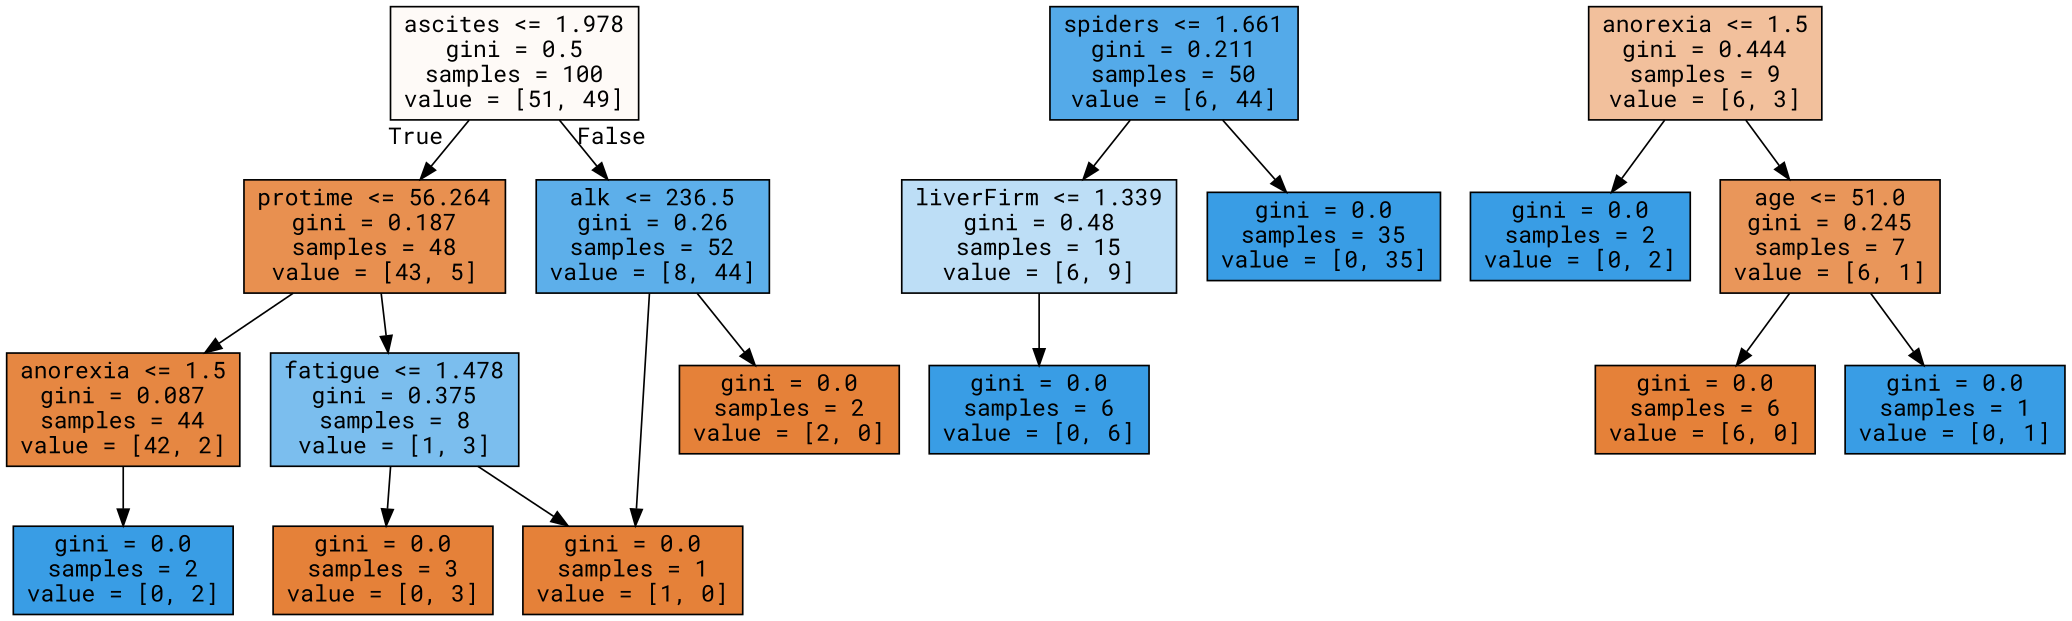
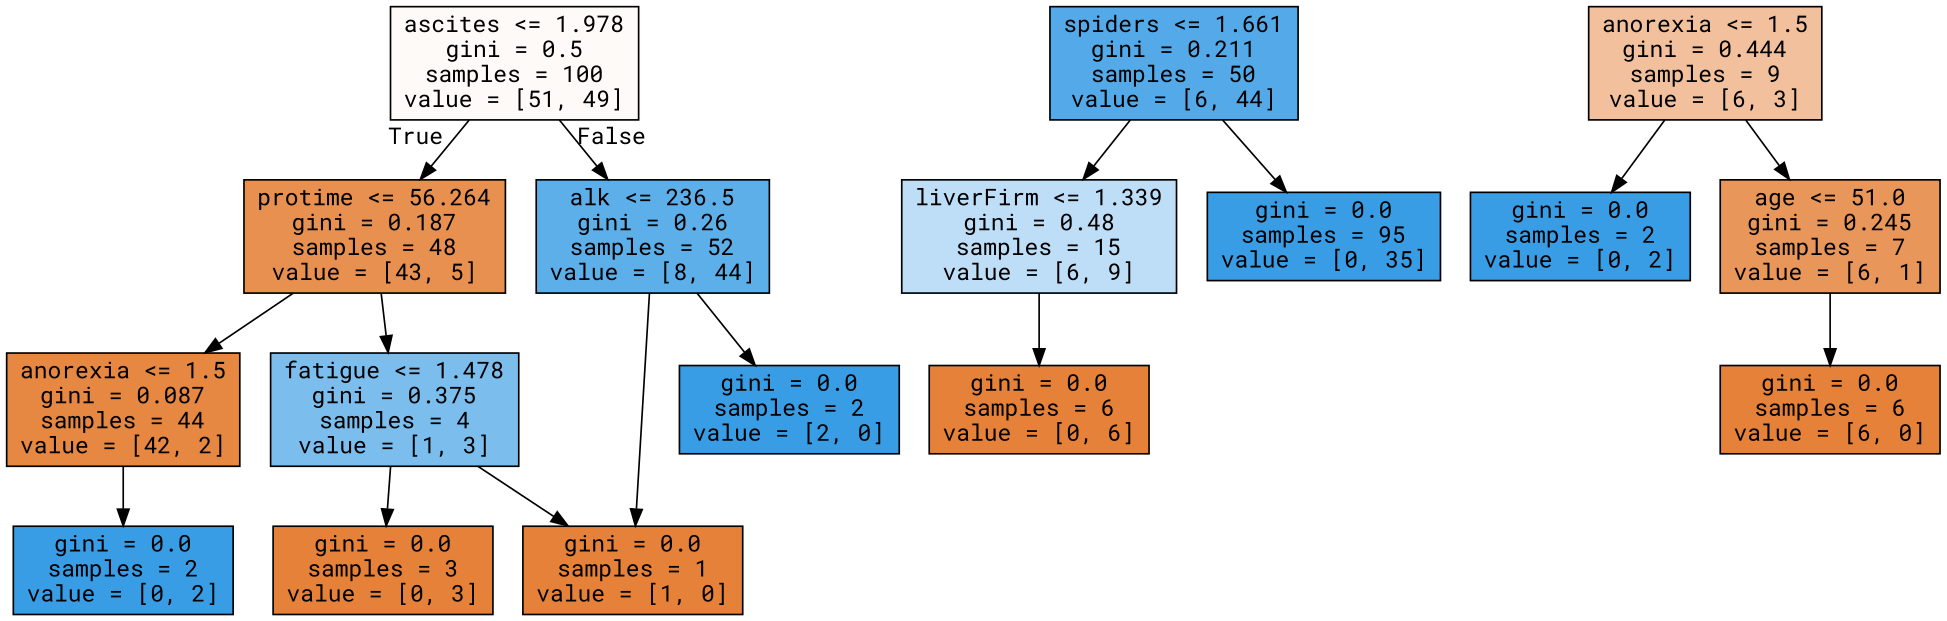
  digraph {
    fontname="Roboto Mono"
    node [color=black fillcolor="#399de5" fontname="Roboto Mono" shape=box style=filled]
    edge [fontname="Roboto Mono"]
    n1 [fillcolor="#fefaf7" label="ascites <= 1.978\ngini = 0.5\nsamples = 100\nvalue = [51, 49]"]
    n2 [fillcolor="#e89050" label="protime <= 56.264\ngini = 0.187\nsamples = 48\nvalue = [43, 5]"]
    n3 [fillcolor="#5dafea" label="alk <= 236.5\ngini = 0.26\nsamples = 52\nvalue = [8, 44]"]
    n4 [fillcolor="#e68742" label="anorexia <= 1.5\ngini = 0.087\nsamples = 44\nvalue = [42, 2]"]
-   n5 [fillcolor="#7bbeee" label="fatigue <= 1.478\ngini = 0.375\nsamples = 8\nvalue = [1, 3]"]
+   n5 [fillcolor="#7bbeee" label="fatigue <= 1.478\ngini = 0.375\nsamples = 4\nvalue = [1, 3]"]
    n6 [fillcolor="#e58139" label="gini = 0.0\nsamples = 1\nvalue = [1, 0]"]
-   n7 [fillcolor="#e58139" label="gini = 0.0\nsamples = 2\nvalue = [2, 0]"]
+   n7 [label="gini = 0.0\nsamples = 2\nvalue = [2, 0]"]
    n8 [label="gini = 0.0\nsamples = 2\nvalue = [0, 2]"]
    n9 [fillcolor="#e58139" label="gini = 0.0\nsamples = 3\nvalue = [0, 3]"]
    n10 [fillcolor="#54aae9" label="spiders <= 1.661\ngini = 0.211\nsamples = 50\nvalue = [6, 44]"]
    n11 [fillcolor="#bddef6" label="liverFirm <= 1.339\ngini = 0.48\nsamples = 15\nvalue = [6, 9]"]
-   n12 [label="gini = 0.0\nsamples = 35\nvalue = [0, 35]"]
-   n13 [label="gini = 0.0\nsamples = 6\nvalue = [0, 6]"]
+   n12 [label="gini = 0.0\nsamples = 95\nvalue = [0, 35]"]
+   n13 [fillcolor="#e58139" label="gini = 0.0\nsamples = 6\nvalue = [0, 6]"]
    n14 [fillcolor="#f2c09c" label="anorexia <= 1.5\ngini = 0.444\nsamples = 9\nvalue = [6, 3]"]
    n15 [label="gini = 0.0\nsamples = 2\nvalue = [0, 2]"]
    n16 [fillcolor="#e9965a" label="age <= 51.0\ngini = 0.245\nsamples = 7\nvalue = [6, 1]"]
    n17 [fillcolor="#e58139" label="gini = 0.0\nsamples = 6\nvalue = [6, 0]"]
-   n18 [label="gini = 0.0\nsamples = 1\nvalue = [0, 1]"]
    n1 -> n2 [headlabel=True labelangle=45 labeldistance=2.5]
    n1 -> n3 [headlabel=False labelangle=-45 labeldistance=2.5]
    n2 -> n4
    n2 -> n5
    n3 -> n6
    n3 -> n7
    n4 -> n8
    n5 -> n6
    n5 -> n9
    n10 -> n11
    n10 -> n12
    n11 -> n13
    n14 -> n15
    n14 -> n16
    n16 -> n17
-   n16 -> n18
  }
